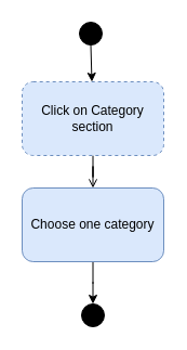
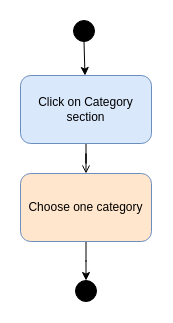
  <mxCell id="0" />
  <mxCell id="1" parent="0" />
  <mxCell id="2" value="" style="ellipse;whiteSpace=wrap;html=1;aspect=fixed;fillColor=#000000;" vertex="1" parent="1"><mxGeometry x="73" y="20" width="21" height="21" as="geometry" /></mxCell>
  <mxCell id="3" value="" style="endArrow=classic;html=1;exitX=0.5;exitY=1;exitDx=0;exitDy=0;" edge="1" parent="1" source="2" target="5"><mxGeometry width="50" height="50" relative="1" as="geometry"><mxPoint x="-204" y="226" as="sourcePoint" /><mxPoint x="84" y="127" as="targetPoint" /></mxGeometry></mxCell>
  <mxCell id="4" style="edgeStyle=orthogonalEdgeStyle;rounded=0;orthogonalLoop=1;jettySize=auto;html=1;endArrow=open;" edge="1" parent="1" source="5" target="7"><mxGeometry relative="1" as="geometry" /></mxCell>
- <mxCell id="5" value="Click on Category section" style="rounded=1;whiteSpace=wrap;html=1;fillColor=#dae8fc;strokeColor=#6c8ebf;dashed=1;" vertex="1" parent="1"><mxGeometry x="20" y="75" width="131" height="68" as="geometry" /></mxCell>
+ <mxCell id="5" value="Click on Category section" style="rounded=1;whiteSpace=wrap;html=1;fillColor=#dae8fc;strokeColor=#6c8ebf;" vertex="1" parent="1"><mxGeometry x="20" y="75" width="131" height="68" as="geometry" /></mxCell>
  <mxCell id="6" style="edgeStyle=orthogonalEdgeStyle;rounded=0;orthogonalLoop=1;jettySize=auto;html=1;entryX=0.5;entryY=0;entryDx=0;entryDy=0;" edge="1" parent="1" source="7" target="8"><mxGeometry relative="1" as="geometry"><mxPoint x="85.5" y="274" as="targetPoint" /></mxGeometry></mxCell>
- <mxCell id="7" value="Choose one category" style="rounded=1;whiteSpace=wrap;html=1;fillColor=#dae8fc;strokeColor=#6c8ebf;" vertex="1" parent="1"><mxGeometry x="20" y="173" width="131" height="68" as="geometry" /></mxCell>
+ <mxCell id="7" value="Choose one category" style="rounded=1;whiteSpace=wrap;html=1;fillColor=#ffe6cc;strokeColor=#6c8ebf;" vertex="1" parent="1"><mxGeometry x="20" y="173" width="131" height="68" as="geometry" /></mxCell>
  <mxCell id="8" value="" style="ellipse;whiteSpace=wrap;html=1;aspect=fixed;fillColor=#000000;" vertex="1" parent="1"><mxGeometry x="75" y="280" width="21" height="21" as="geometry" /></mxCell>
